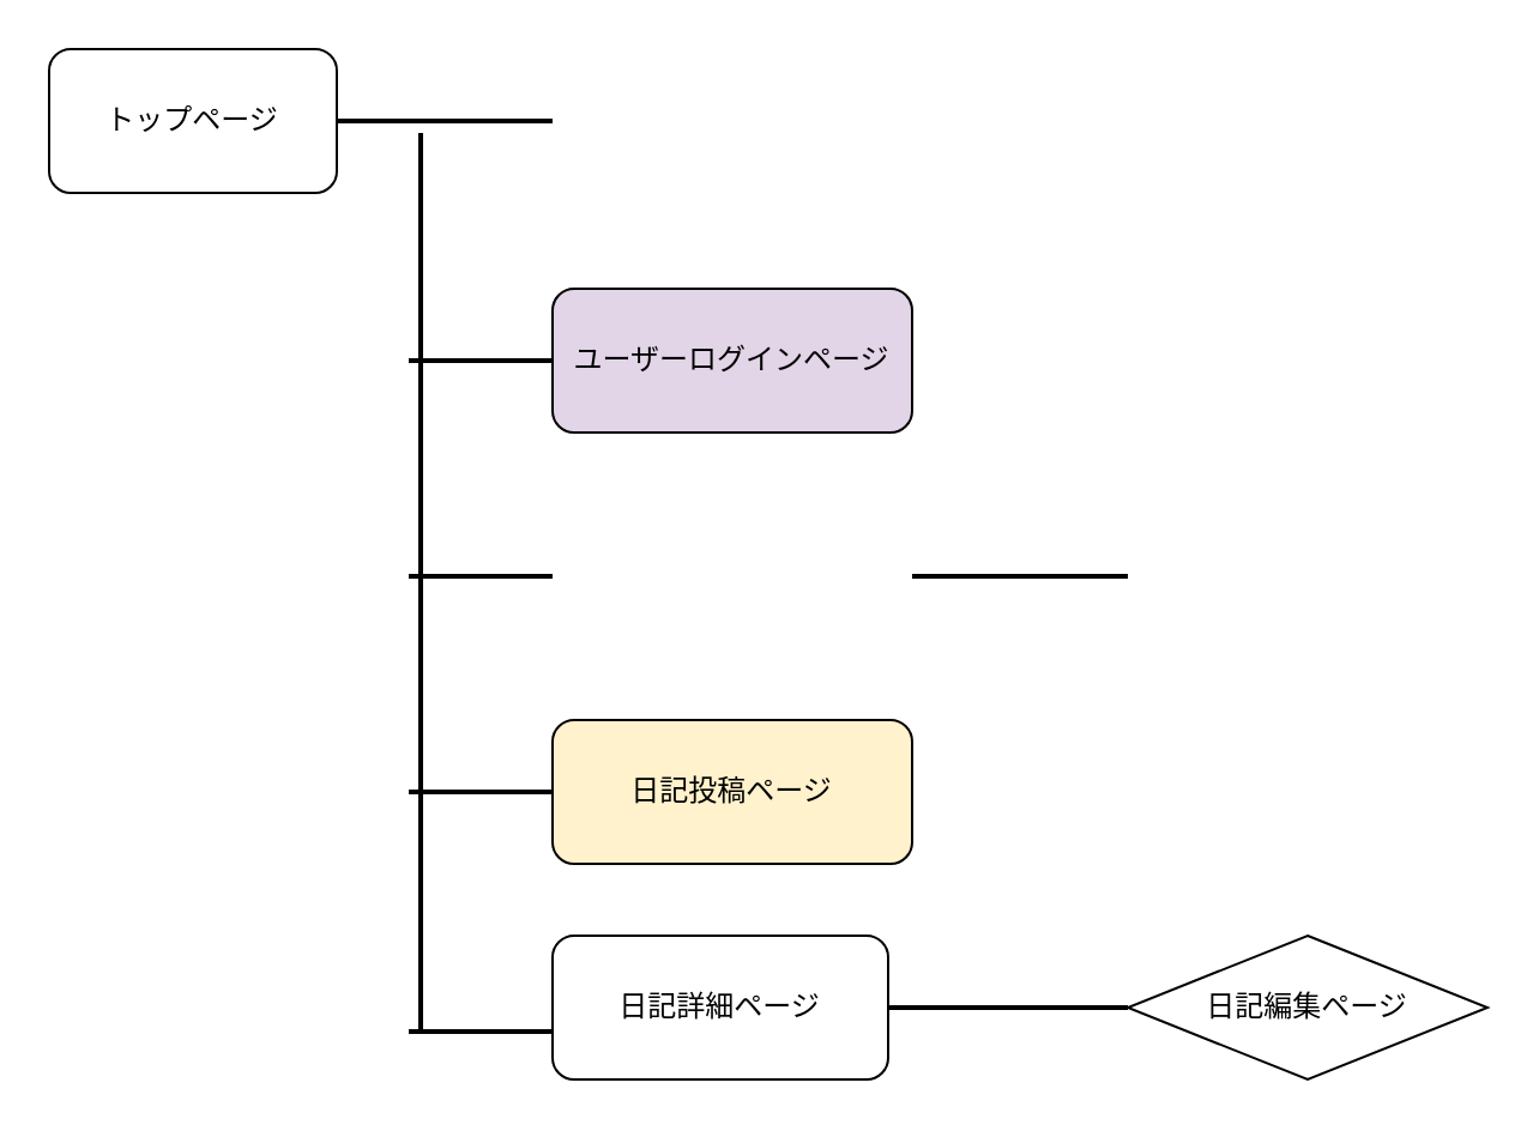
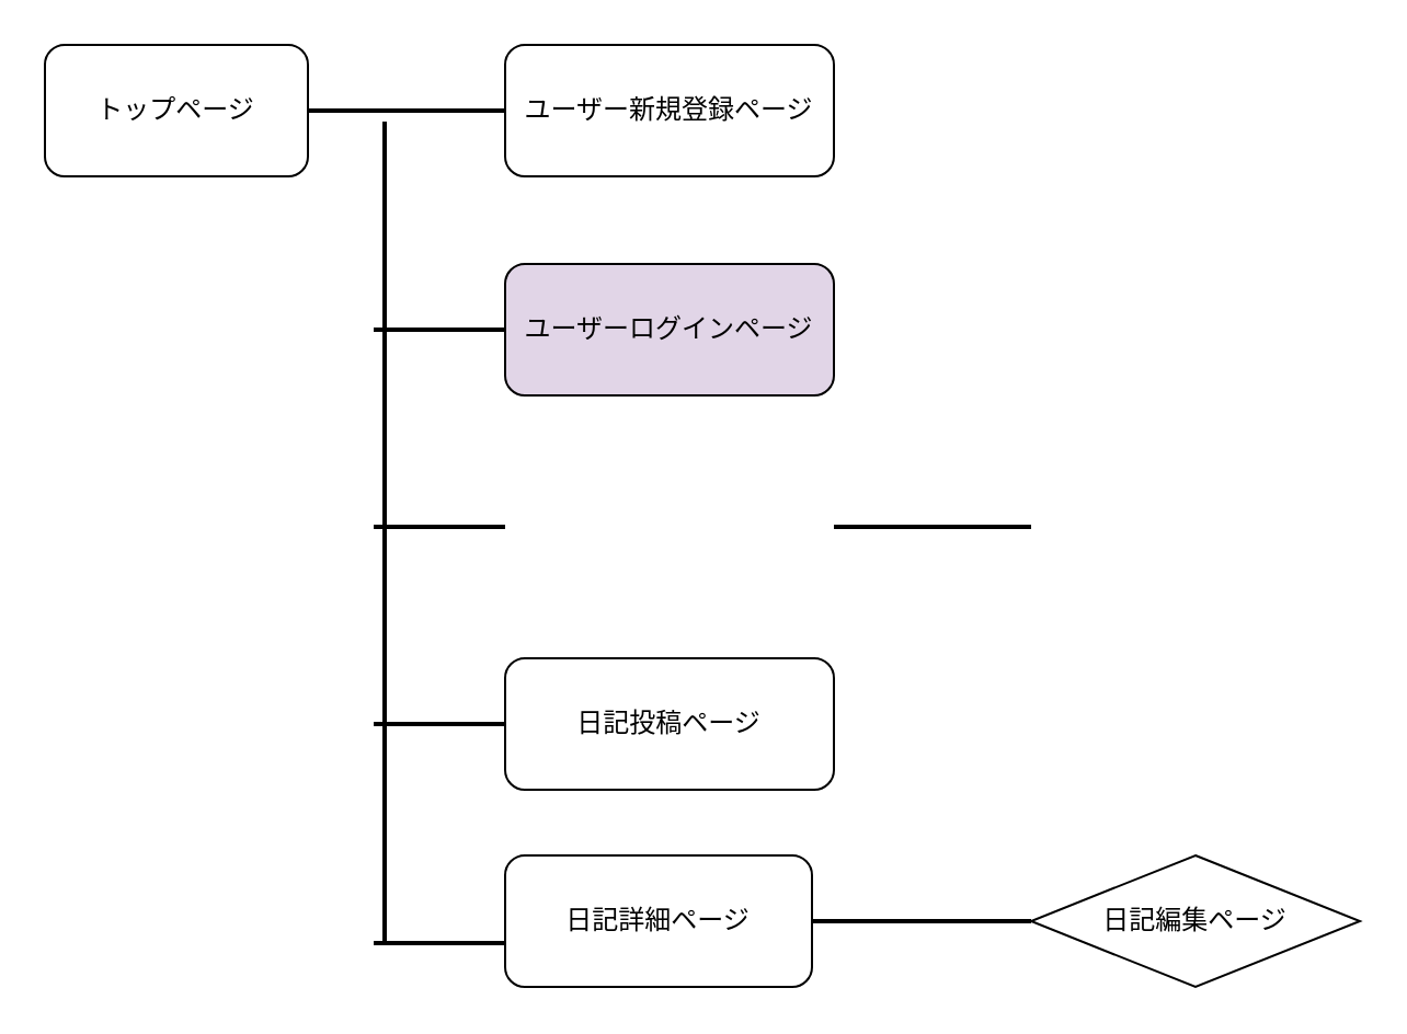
  <mxCell id="0" />
  <mxCell id="1" parent="0" />
  <mxCell id="2" value="トップページ" style="rounded=1;whiteSpace=wrap;html=1;" vertex="1" parent="1"><mxGeometry x="20" y="20" width="120" height="60" as="geometry" /></mxCell>
+ <mxCell id="3" value="ユーザー新規登録ページ" style="rounded=1;whiteSpace=wrap;html=1;" vertex="1" parent="1"><mxGeometry x="230" y="20" width="150" height="60" as="geometry" /></mxCell>
  <mxCell id="4" value="" style="line;strokeWidth=2;html=1;" vertex="1" parent="1"><mxGeometry x="140" y="45" width="90" height="10" as="geometry" /></mxCell>
  <mxCell id="5" value="ユーザーログインページ" style="rounded=1;whiteSpace=wrap;html=1;fillColor=#e1d5e7;" vertex="1" parent="1"><mxGeometry x="230" y="120" width="150" height="60" as="geometry" /></mxCell>
- <mxCell id="6" value="日記投稿ページ" style="rounded=1;whiteSpace=wrap;html=1;fillColor=#fff2cc;" vertex="1" parent="1"><mxGeometry x="230" y="300" width="150" height="60" as="geometry" /></mxCell>
+ <mxCell id="6" value="日記投稿ページ" style="rounded=1;whiteSpace=wrap;html=1;" vertex="1" parent="1"><mxGeometry x="230" y="300" width="150" height="60" as="geometry" /></mxCell>
  <mxCell id="7" value="日記詳細ページ" style="rounded=1;whiteSpace=wrap;html=1;" vertex="1" parent="1"><mxGeometry x="230" y="390" width="140" height="60" as="geometry" /></mxCell>
  <mxCell id="8" value="" style="line;strokeWidth=2;direction=south;html=1;" vertex="1" parent="1"><mxGeometry x="170" y="55" width="10" height="375" as="geometry" /></mxCell>
  <mxCell id="9" value="日記編集ページ" style="rhombus;whiteSpace=wrap;html=1;" vertex="1" parent="1"><mxGeometry x="470" y="390" width="150" height="60" as="geometry" /></mxCell>
  <mxCell id="10" value="" style="line;strokeWidth=2;html=1;" vertex="1" parent="1"><mxGeometry x="170" y="145" width="60" height="10" as="geometry" /></mxCell>
  <mxCell id="11" value="" style="line;strokeWidth=2;html=1;" vertex="1" parent="1"><mxGeometry x="170" y="235" width="60" height="10" as="geometry" /></mxCell>
  <mxCell id="12" value="" style="line;strokeWidth=2;html=1;" vertex="1" parent="1"><mxGeometry x="380" y="235" width="90" height="10" as="geometry" /></mxCell>
  <mxCell id="13" value="" style="line;strokeWidth=2;html=1;" vertex="1" parent="1"><mxGeometry x="370" y="415" width="100" height="10" as="geometry" /></mxCell>
  <mxCell id="14" value="" style="line;strokeWidth=2;html=1;" vertex="1" parent="1"><mxGeometry x="170" y="325" width="60" height="10" as="geometry" /></mxCell>
  <mxCell id="15" value="" style="line;strokeWidth=2;html=1;" vertex="1" parent="1"><mxGeometry x="170" y="425" width="60" height="10" as="geometry" /></mxCell>
